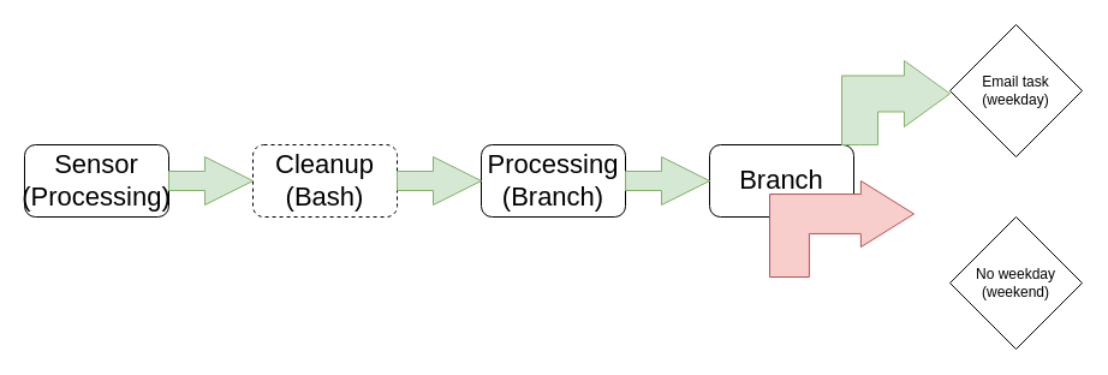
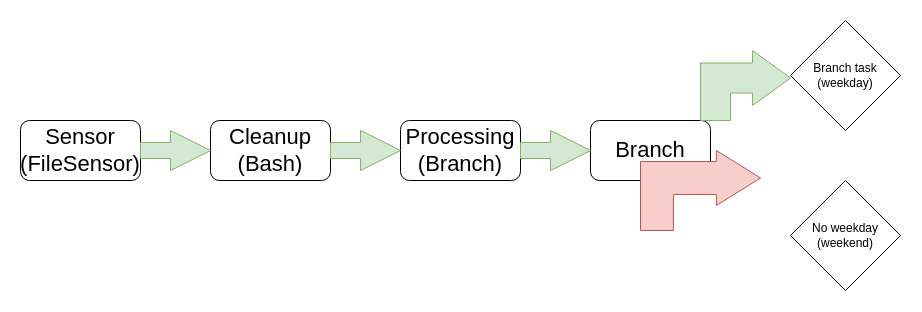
  <mxCell id="0" />
  <mxCell id="1" parent="0" />
- <mxCell id="2" value="&lt;font style=&quot;font-size: 22px;&quot;&gt;Sensor&lt;br&gt;(Processing)&lt;br&gt;&lt;/font&gt;" style="rounded=1;whiteSpace=wrap;html=1;" vertex="1" parent="1"><mxGeometry y="120" width="120" height="60" as="geometry" x="20" /></mxCell>
- <mxCell id="3" value="&lt;span style=&quot;font-size: 22px;&quot;&gt;Cleanup&lt;br&gt;(Bash)&lt;br&gt;&lt;/span&gt;" style="rounded=1;whiteSpace=wrap;html=1;dashed=1;" vertex="1" parent="1"><mxGeometry x="210" y="120" width="120" height="60" as="geometry" /></mxCell>
+ <mxCell id="2" value="&lt;font style=&quot;font-size: 22px;&quot;&gt;Sensor&lt;br&gt;(FileSensor)&lt;br&gt;&lt;/font&gt;" style="rounded=1;whiteSpace=wrap;html=1;" vertex="1" parent="1"><mxGeometry y="120" width="120" height="60" as="geometry" x="20" /></mxCell>
+ <mxCell id="3" value="&lt;span style=&quot;font-size: 22px;&quot;&gt;Cleanup&lt;br&gt;(Bash)&lt;br&gt;&lt;/span&gt;" style="rounded=1;whiteSpace=wrap;html=1;" vertex="1" parent="1"><mxGeometry x="210" y="120" width="120" height="60" as="geometry" /></mxCell>
  <mxCell id="4" value="&lt;span style=&quot;font-size: 22px;&quot;&gt;Processing&lt;br&gt;(Branch)&lt;br&gt;&lt;/span&gt;" style="rounded=1;whiteSpace=wrap;html=1;" vertex="1" parent="1"><mxGeometry x="400" y="120" width="120" height="60" as="geometry" /></mxCell>
  <mxCell id="5" value="&lt;font style=&quot;font-size: 22px;&quot;&gt;Branch&lt;br&gt;&lt;/font&gt;" style="rounded=1;whiteSpace=wrap;html=1;" vertex="1" parent="1"><mxGeometry x="590" y="120" width="120" height="60" as="geometry" /></mxCell>
- <mxCell id="6" value="Email task&lt;br&gt;(weekday)" style="rhombus;whiteSpace=wrap;html=1;" vertex="1" parent="1"><mxGeometry x="790" y="20" width="110" height="110" as="geometry" /></mxCell>
+ <mxCell id="6" value="Branch task&lt;br&gt;(weekday)" style="rhombus;whiteSpace=wrap;html=1;" vertex="1" parent="1"><mxGeometry x="790" y="20" width="110" height="110" as="geometry" /></mxCell>
  <mxCell id="7" value="No weekday&lt;br&gt;(weekend)" style="rhombus;whiteSpace=wrap;html=1;" vertex="1" parent="1"><mxGeometry x="790" y="180" width="110" height="110" as="geometry" /></mxCell>
  <mxCell id="8" value="" style="html=1;shadow=0;dashed=0;align=center;verticalAlign=middle;shape=mxgraph.arrows2.arrow;dy=0.6;dx=40;notch=0;fillColor=#d5e8d4;strokeColor=#82b366;" vertex="1" parent="1"><mxGeometry x="140" y="130" width="70" height="40" as="geometry" /></mxCell>
  <mxCell id="9" value="" style="html=1;shadow=0;dashed=0;align=center;verticalAlign=middle;shape=mxgraph.arrows2.arrow;dy=0.6;dx=40;notch=0;fillColor=#d5e8d4;strokeColor=#82b366;" vertex="1" parent="1"><mxGeometry x="330" y="130" width="70" height="40" as="geometry" /></mxCell>
  <mxCell id="10" value="" style="html=1;shadow=0;dashed=0;align=center;verticalAlign=middle;shape=mxgraph.arrows2.arrow;dy=0.6;dx=40;notch=0;fillColor=#d5e8d4;strokeColor=#82b366;" vertex="1" parent="1"><mxGeometry x="520" y="130" width="70" height="40" as="geometry" /></mxCell>
  <mxCell id="11" value="" style="html=1;shadow=0;dashed=0;align=center;verticalAlign=middle;shape=mxgraph.arrows2.bendArrow;dy=15;dx=38;notch=0;arrowHead=55;rounded=0;fillColor=#d5e8d4;strokeColor=#82b366;" vertex="1" parent="1"><mxGeometry x="700" y="50" width="90" height="70" as="geometry" /></mxCell>
  <mxCell id="12" value="" style="html=1;shadow=0;dashed=0;align=center;verticalAlign=middle;shape=mxgraph.arrows2.bendArrow;dy=16.46;dx=44.12;notch=0;arrowHead=55;rounded=0;fillColor=#f8cecc;strokeColor=#b85450;rotation=0;" vertex="1" parent="1"><mxGeometry x="640" y="150" width="120" height="80" as="geometry" /></mxCell>
